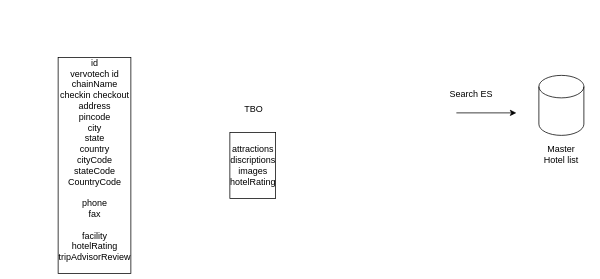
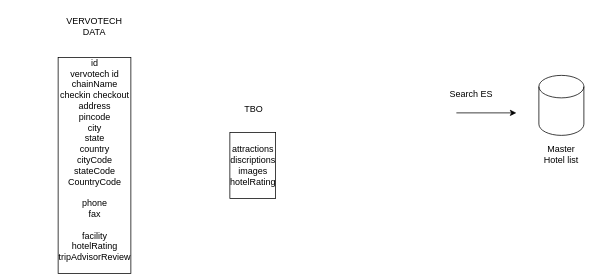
  <mxCell id="0" />
  <mxCell id="1" parent="0" />
  <mxCell id="2" value="" style="shape=cylinder3;whiteSpace=wrap;html=1;boundedLbl=1;backgroundOutline=1;size=15;" vertex="1" parent="1"><mxGeometry x="718" y="100" width="60" height="80" as="geometry" /></mxCell>
  <mxCell id="3" value="" style="endArrow=classic;html=1;rounded=0;" edge="1" parent="1"><mxGeometry width="50" height="50" relative="1" as="geometry"><mxPoint x="608" y="150" as="sourcePoint" /><mxPoint x="688" y="150" as="targetPoint" /></mxGeometry></mxCell>
  <mxCell id="4" value="Search ES" style="text;html=1;align=center;verticalAlign=middle;whiteSpace=wrap;rounded=0;" vertex="1" parent="1"><mxGeometry x="598" y="110" width="60" height="30" as="geometry" /></mxCell>
  <mxCell id="5" value="Master Hotel list" style="text;html=1;align=center;verticalAlign=middle;whiteSpace=wrap;rounded=0;" vertex="1" parent="1"><mxGeometry x="718" y="190" width="60" height="30" as="geometry" /></mxCell>
  <mxCell id="6" value="id&lt;div&gt;vervotech id&lt;/div&gt;&lt;div&gt;chainName&lt;/div&gt;&lt;div&gt;checkin checkout&lt;/div&gt;&lt;div&gt;address&lt;/div&gt;&lt;div&gt;pincode&lt;/div&gt;&lt;div&gt;city&lt;/div&gt;&lt;div&gt;state&lt;/div&gt;&lt;div&gt;country&lt;/div&gt;&lt;div&gt;cityCode&lt;/div&gt;&lt;div&gt;stateCode&lt;/div&gt;&lt;div&gt;CountryCode&lt;/div&gt;&lt;div&gt;&lt;br&gt;&lt;/div&gt;&lt;div&gt;phone&lt;/div&gt;&lt;div&gt;fax&lt;/div&gt;&lt;div&gt;&lt;br&gt;&lt;/div&gt;&lt;div&gt;facility&lt;/div&gt;&lt;div&gt;hotelRating&lt;/div&gt;&lt;div&gt;tripAdvisorReview&lt;/div&gt;&lt;div&gt;&lt;br&gt;&lt;/div&gt;" style="text;html=1;align=center;verticalAlign=middle;whiteSpace=wrap;rounded=0;labelBorderColor=default;" vertex="1" parent="1"><mxGeometry x="20.5" y="90" width="210" height="260" as="geometry" /></mxCell>
+ <mxCell id="7" value="VERVOTECH DATA" style="text;html=1;align=center;verticalAlign=middle;whiteSpace=wrap;rounded=0;" vertex="1" parent="1"><mxGeometry x="88" y="20" width="75" height="30" as="geometry" /></mxCell>
  <mxCell id="8" value="TBO" style="text;html=1;align=center;verticalAlign=middle;whiteSpace=wrap;rounded=0;" vertex="1" parent="1"><mxGeometry x="308" y="130" width="60" height="30" as="geometry" /></mxCell>
  <mxCell id="9" value="&lt;div&gt;&lt;br&gt;&lt;/div&gt;attractions&lt;div&gt;discriptions&lt;/div&gt;&lt;div&gt;images&lt;/div&gt;&lt;div&gt;hotelRating&lt;/div&gt;&lt;div&gt;&lt;br&gt;&lt;/div&gt;" style="text;html=1;align=center;verticalAlign=middle;whiteSpace=wrap;rounded=0;labelBorderColor=default;" vertex="1" parent="1"><mxGeometry x="292" y="160" width="90" height="120" as="geometry" /></mxCell>
